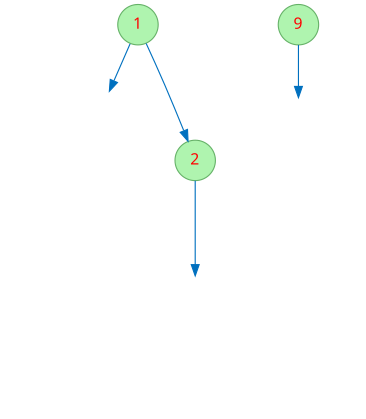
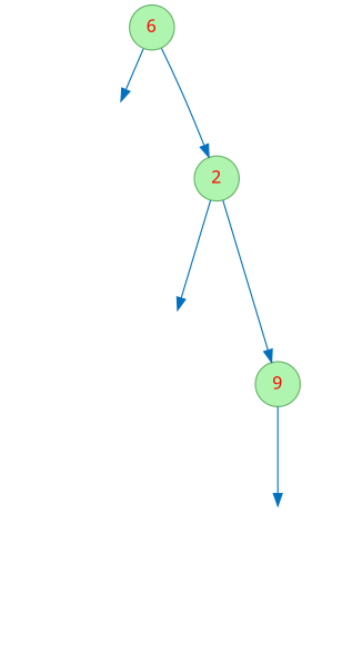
  digraph {
    fontname="Noto Sans"
    node [color="#66B268" fillcolor="#AFF4AF" fontcolor=red fontname="Noto Sans" shape=circle style=filled]
    edge [color="#0070BF" fontname="Noto Sans"]
-   n1 [label=1]
+   n1 [label=6]
    l1028214719 [style=invis]
    n3 [label=2]
    l500977346 [style=invis]
    n5 [label=9]
    l20132171 [style=invis]
    n1 -> l1028214719
    n1 -> n3
    n3 -> l500977346
+   n3 -> n5
    n5 -> l20132171
  }
